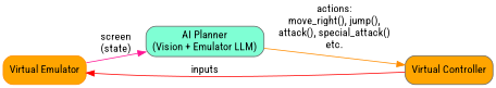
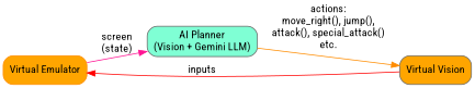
  digraph {
    fontname="Roboto Condensed"
    rankdir=LR
    node [color=gray40 fillcolor=orange fontname="Roboto Condensed" fontsize=14 shape=box style="rounded,filled"]
    edge [fontname="Roboto Condensed"]
    n1 [color=darkorange label="Virtual Emulator"]
-   n2 [fillcolor=aquamarine label="AI Planner\n(Vision + Emulator LLM)"]
-   n3 [label="Virtual Controller"]
+   n2 [fillcolor=aquamarine label="AI Planner\n(Vision + Gemini LLM)"]
+   n3 [label="Virtual Vision"]
    n1 -> n2 [color=deeppink label="screen\n(state)"]
    n2 -> n3 [color=darkorange label="actions:\nmove_right(), jump(),\nattack(), special_attack()\netc."]
    n3 -> n1 [color=red label=inputs]
  }
